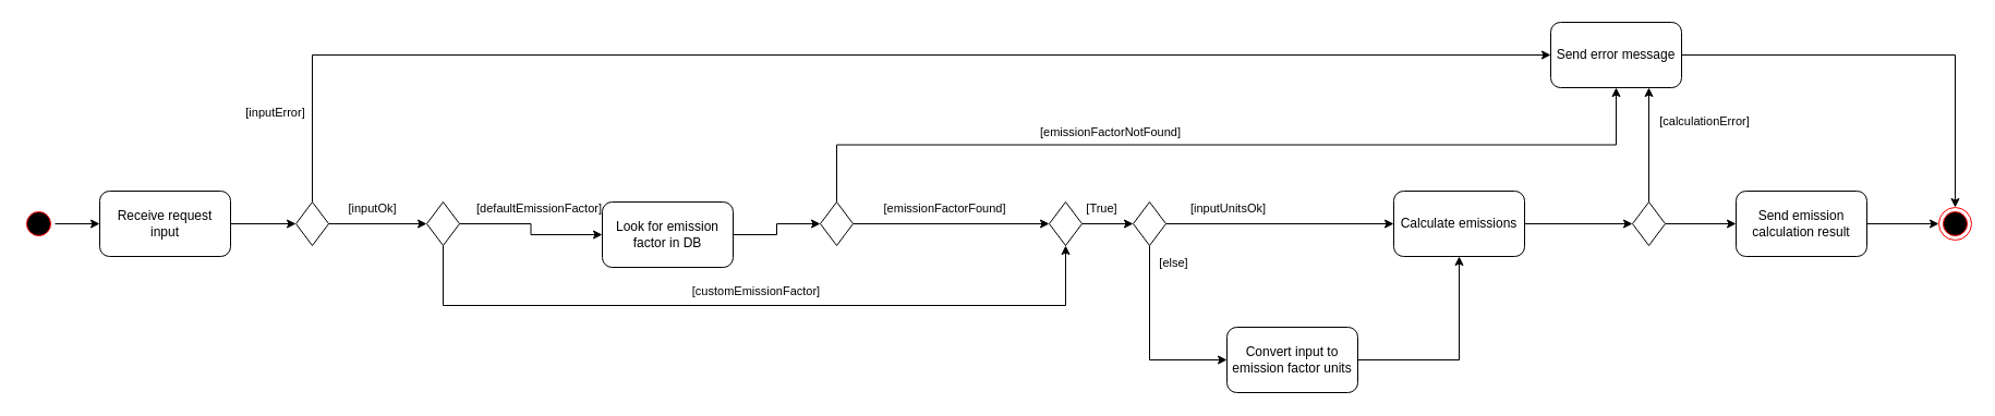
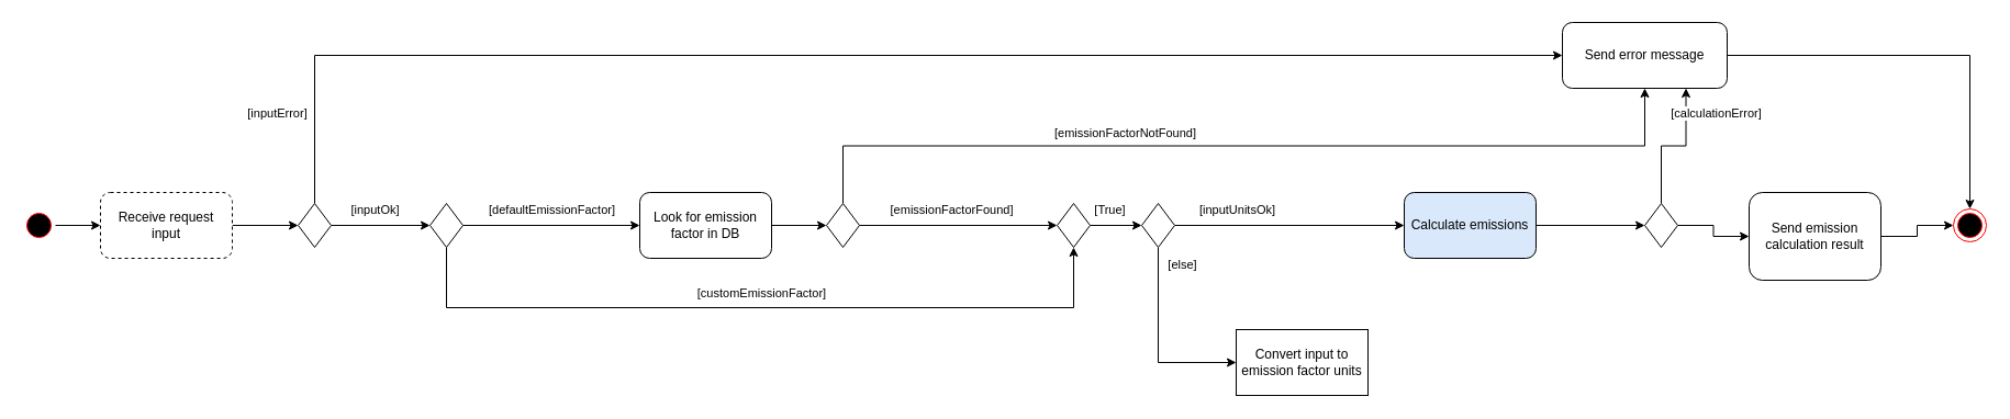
  <mxCell id="0" />
  <mxCell id="1" parent="0" />
  <mxCell id="2" style="edgeStyle=orthogonalEdgeStyle;rounded=0;orthogonalLoop=1;jettySize=auto;html=1;entryX=0.5;entryY=0;entryDx=0;entryDy=0;" edge="1" parent="1" source="3" target="4"><mxGeometry relative="1" as="geometry" /></mxCell>
- <mxCell id="3" value="Send error message" style="rounded=1;whiteSpace=wrap;html=1;" vertex="1" parent="1"><mxGeometry x="1422" y="20" width="120" height="60" as="geometry" /></mxCell>
+ <mxCell id="3" value="Send error message" style="rounded=1;whiteSpace=wrap;html=1;" vertex="1" parent="1"><mxGeometry x="1422" y="20" width="150" height="60" as="geometry" /></mxCell>
  <mxCell id="4" value="" style="ellipse;shape=endState;fillColor=#000000;strokeColor=#ff0000" vertex="1" parent="1"><mxGeometry x="1778" y="190" width="30" height="30" as="geometry" /></mxCell>
  <mxCell id="5" style="edgeStyle=orthogonalEdgeStyle;rounded=0;orthogonalLoop=1;jettySize=auto;html=1;exitX=1;exitY=0.5;exitDx=0;exitDy=0;entryX=0;entryY=0.5;entryDx=0;entryDy=0;" edge="1" parent="1" source="6" target="13"><mxGeometry relative="1" as="geometry" /></mxCell>
- <mxCell id="6" value="Receive request &lt;br&gt;input" style="rounded=1;whiteSpace=wrap;html=1;" vertex="1" parent="1"><mxGeometry x="91" y="175" width="120" height="60" as="geometry" /></mxCell>
+ <mxCell id="6" value="Receive request &lt;br&gt;input" style="rounded=1;whiteSpace=wrap;html=1;dashed=1;" vertex="1" parent="1"><mxGeometry x="91" y="175" width="120" height="60" as="geometry" /></mxCell>
  <mxCell id="7" style="edgeStyle=orthogonalEdgeStyle;rounded=0;orthogonalLoop=1;jettySize=auto;html=1;exitX=1;exitY=0.5;exitDx=0;exitDy=0;entryX=0;entryY=0.5;entryDx=0;entryDy=0;" edge="1" parent="1" source="8" target="6"><mxGeometry relative="1" as="geometry" /></mxCell>
  <mxCell id="8" value="" style="ellipse;shape=startState;fillColor=#000000;strokeColor=#ff0000;" vertex="1" parent="1"><mxGeometry x="20" y="190" width="30" height="30" as="geometry" /></mxCell>
  <mxCell id="9" style="edgeStyle=orthogonalEdgeStyle;rounded=0;orthogonalLoop=1;jettySize=auto;html=1;exitX=0.5;exitY=0;exitDx=0;exitDy=0;entryX=0;entryY=0.5;entryDx=0;entryDy=0;" edge="1" parent="1" source="13" target="3"><mxGeometry relative="1" as="geometry" /></mxCell>
  <mxCell id="10" value="[inputError]" style="edgeLabel;html=1;align=center;verticalAlign=middle;resizable=0;points=[];" vertex="1" connectable="0" parent="9"><mxGeometry x="-0.878" y="-4" relative="1" as="geometry"><mxPoint x="-39" y="-5" as="offset" /></mxGeometry></mxCell>
  <mxCell id="11" style="edgeStyle=orthogonalEdgeStyle;rounded=0;orthogonalLoop=1;jettySize=auto;html=1;exitX=1;exitY=0.5;exitDx=0;exitDy=0;entryX=0;entryY=0.5;entryDx=0;entryDy=0;" edge="1" parent="1" source="13" target="18"><mxGeometry relative="1" as="geometry" /></mxCell>
  <mxCell id="12" value="[inputOk]" style="edgeLabel;html=1;align=center;verticalAlign=middle;resizable=0;points=[];" vertex="1" connectable="0" parent="11"><mxGeometry x="-0.143" y="3" relative="1" as="geometry"><mxPoint y="-12" as="offset" /></mxGeometry></mxCell>
  <mxCell id="13" value="" style="rhombus;whiteSpace=wrap;html=1;" vertex="1" parent="1"><mxGeometry x="271" y="185" width="30" height="40" as="geometry" /></mxCell>
  <mxCell id="14" style="edgeStyle=orthogonalEdgeStyle;rounded=0;orthogonalLoop=1;jettySize=auto;html=1;exitX=1;exitY=0.5;exitDx=0;exitDy=0;entryX=0;entryY=0.5;entryDx=0;entryDy=0;" edge="1" parent="1" source="18" target="20"><mxGeometry relative="1" as="geometry" /></mxCell>
  <mxCell id="15" value="[defaultEmissionFactor]" style="edgeLabel;html=1;align=center;verticalAlign=middle;resizable=0;points=[];" vertex="1" connectable="0" parent="14"><mxGeometry x="-0.244" y="-2" relative="1" as="geometry"><mxPoint x="19" y="-17" as="offset" /></mxGeometry></mxCell>
  <mxCell id="16" style="edgeStyle=orthogonalEdgeStyle;rounded=0;orthogonalLoop=1;jettySize=auto;html=1;entryX=0.5;entryY=1;entryDx=0;entryDy=0;" edge="1" parent="1" source="18" target="41"><mxGeometry relative="1" as="geometry"><Array as="points"><mxPoint x="406" y="280" /><mxPoint x="977" y="280" /></Array></mxGeometry></mxCell>
  <mxCell id="17" value="[customEmissionFactor]" style="edgeLabel;html=1;align=center;verticalAlign=middle;resizable=0;points=[];" vertex="1" connectable="0" parent="16"><mxGeometry x="0.035" y="1" relative="1" as="geometry"><mxPoint x="-11" y="-13" as="offset" /></mxGeometry></mxCell>
  <mxCell id="18" value="" style="rhombus;whiteSpace=wrap;html=1;" vertex="1" parent="1"><mxGeometry x="391" y="185" width="30" height="40" as="geometry" /></mxCell>
  <mxCell id="19" style="edgeStyle=orthogonalEdgeStyle;rounded=0;orthogonalLoop=1;jettySize=auto;html=1;exitX=1;exitY=0.5;exitDx=0;exitDy=0;" edge="1" parent="1" source="20" target="27"><mxGeometry relative="1" as="geometry" /></mxCell>
- <mxCell id="20" value="Look for emission factor in DB" style="rounded=1;whiteSpace=wrap;html=1;" vertex="1" parent="1"><mxGeometry x="552" y="185" width="120" height="60" as="geometry" /></mxCell>
- <mxCell id="21" style="edgeStyle=orthogonalEdgeStyle;rounded=0;orthogonalLoop=1;jettySize=auto;html=1;exitX=1;exitY=0.5;exitDx=0;exitDy=0;" edge="1" parent="1" source="22" target="34"><mxGeometry relative="1" as="geometry" /></mxCell>
- <mxCell id="22" value="Convert input to emission factor units" style="rounded=1;whiteSpace=wrap;html=1;" vertex="1" parent="1"><mxGeometry x="1125" y="300" width="120" height="60" as="geometry" /></mxCell>
+ <mxCell id="20" value="Look for emission factor in DB" style="rounded=1;whiteSpace=wrap;html=1;" vertex="1" parent="1"><mxGeometry x="582" y="175" width="120" height="60" as="geometry" /></mxCell>
+ <mxCell id="22" value="Convert input to emission factor units" style="whiteSpace=wrap;html=1;rounded=0;" vertex="1" parent="1"><mxGeometry x="1125" y="300" width="120" height="60" as="geometry" /></mxCell>
  <mxCell id="23" style="edgeStyle=orthogonalEdgeStyle;rounded=0;orthogonalLoop=1;jettySize=auto;html=1;exitX=0.5;exitY=0;exitDx=0;exitDy=0;" edge="1" parent="1" source="27" target="3"><mxGeometry relative="1" as="geometry" /></mxCell>
  <mxCell id="24" value="[emissionFactorNotFound]" style="edgeLabel;html=1;align=center;verticalAlign=middle;resizable=0;points=[];" vertex="1" connectable="0" parent="23"><mxGeometry x="-0.263" y="1" relative="1" as="geometry"><mxPoint x="1" y="-11" as="offset" /></mxGeometry></mxCell>
  <mxCell id="25" style="edgeStyle=orthogonalEdgeStyle;rounded=0;orthogonalLoop=1;jettySize=auto;html=1;exitX=1;exitY=0.5;exitDx=0;exitDy=0;entryX=0;entryY=0.5;entryDx=0;entryDy=0;" edge="1" parent="1" source="27" target="41"><mxGeometry relative="1" as="geometry" /></mxCell>
  <mxCell id="26" value="[emissionFactorFound]" style="edgeLabel;html=1;align=center;verticalAlign=middle;resizable=0;points=[];" vertex="1" connectable="0" parent="25"><mxGeometry x="-0.08" relative="1" as="geometry"><mxPoint y="-15" as="offset" /></mxGeometry></mxCell>
  <mxCell id="27" value="" style="rhombus;whiteSpace=wrap;html=1;" vertex="1" parent="1"><mxGeometry x="752" y="185" width="30" height="40" as="geometry" /></mxCell>
  <mxCell id="28" style="edgeStyle=orthogonalEdgeStyle;rounded=0;orthogonalLoop=1;jettySize=auto;html=1;entryX=0;entryY=0.5;entryDx=0;entryDy=0;" edge="1" parent="1" source="32" target="34"><mxGeometry relative="1" as="geometry" /></mxCell>
  <mxCell id="29" value="[inputUnitsOk]" style="edgeLabel;html=1;align=center;verticalAlign=middle;resizable=0;points=[];" vertex="1" connectable="0" parent="28"><mxGeometry x="0.04" y="-1" relative="1" as="geometry"><mxPoint x="-53" y="-16" as="offset" /></mxGeometry></mxCell>
  <mxCell id="30" style="edgeStyle=orthogonalEdgeStyle;rounded=0;orthogonalLoop=1;jettySize=auto;html=1;exitX=0.5;exitY=1;exitDx=0;exitDy=0;entryX=0;entryY=0.5;entryDx=0;entryDy=0;" edge="1" parent="1" source="32" target="22"><mxGeometry relative="1" as="geometry" /></mxCell>
  <mxCell id="31" value="[else]" style="edgeLabel;html=1;align=center;verticalAlign=middle;resizable=0;points=[];rotation=0;" vertex="1" connectable="0" parent="30"><mxGeometry x="-0.788" y="-2" relative="1" as="geometry"><mxPoint x="23" y="-4" as="offset" /></mxGeometry></mxCell>
  <mxCell id="32" value="" style="rhombus;whiteSpace=wrap;html=1;" vertex="1" parent="1"><mxGeometry x="1039" y="185" width="30" height="40" as="geometry" /></mxCell>
  <mxCell id="33" style="edgeStyle=orthogonalEdgeStyle;rounded=0;orthogonalLoop=1;jettySize=auto;html=1;exitX=1;exitY=0.5;exitDx=0;exitDy=0;entryX=0;entryY=0.5;entryDx=0;entryDy=0;" edge="1" parent="1" source="34" target="38"><mxGeometry relative="1" as="geometry" /></mxCell>
- <mxCell id="34" value="Calculate emissions" style="rounded=1;whiteSpace=wrap;html=1;" vertex="1" parent="1"><mxGeometry x="1278" y="175" width="120" height="60" as="geometry" /></mxCell>
+ <mxCell id="34" value="Calculate emissions" style="rounded=1;whiteSpace=wrap;html=1;fillColor=#dae8fc;" vertex="1" parent="1"><mxGeometry x="1278" y="175" width="120" height="60" as="geometry" /></mxCell>
  <mxCell id="35" style="edgeStyle=orthogonalEdgeStyle;rounded=0;orthogonalLoop=1;jettySize=auto;html=1;exitX=0.5;exitY=0;exitDx=0;exitDy=0;entryX=0.75;entryY=1;entryDx=0;entryDy=0;" edge="1" parent="1" source="38" target="3"><mxGeometry relative="1" as="geometry" /></mxCell>
  <mxCell id="36" value="[calculationError]" style="edgeLabel;html=1;align=center;verticalAlign=middle;resizable=0;points=[];" vertex="1" connectable="0" parent="35"><mxGeometry x="-0.166" y="-1" relative="1" as="geometry"><mxPoint x="49" y="-31" as="offset" /></mxGeometry></mxCell>
  <mxCell id="37" style="edgeStyle=orthogonalEdgeStyle;rounded=0;orthogonalLoop=1;jettySize=auto;html=1;exitX=1;exitY=0.5;exitDx=0;exitDy=0;entryX=0;entryY=0.5;entryDx=0;entryDy=0;" edge="1" parent="1" source="38" target="43"><mxGeometry relative="1" as="geometry" /></mxCell>
  <mxCell id="38" value="" style="rhombus;whiteSpace=wrap;html=1;" vertex="1" parent="1"><mxGeometry x="1497" y="185" width="30" height="40" as="geometry" /></mxCell>
  <mxCell id="39" style="edgeStyle=orthogonalEdgeStyle;rounded=0;orthogonalLoop=1;jettySize=auto;html=1;" edge="1" parent="1" source="41" target="32"><mxGeometry relative="1" as="geometry" /></mxCell>
  <mxCell id="40" value="[True]" style="edgeLabel;html=1;align=center;verticalAlign=middle;resizable=0;points=[];" vertex="1" connectable="0" parent="39"><mxGeometry x="-0.044" y="1" relative="1" as="geometry"><mxPoint x="-5" y="-14" as="offset" /></mxGeometry></mxCell>
  <mxCell id="41" value="" style="rhombus;whiteSpace=wrap;html=1;" vertex="1" parent="1"><mxGeometry x="962" y="185" width="30" height="40" as="geometry" /></mxCell>
  <mxCell id="42" style="edgeStyle=orthogonalEdgeStyle;rounded=0;orthogonalLoop=1;jettySize=auto;html=1;exitX=1;exitY=0.5;exitDx=0;exitDy=0;entryX=0;entryY=0.5;entryDx=0;entryDy=0;" edge="1" parent="1" source="43" target="4"><mxGeometry relative="1" as="geometry" /></mxCell>
- <mxCell id="43" value="Send emission calculation result" style="rounded=1;whiteSpace=wrap;html=1;" vertex="1" parent="1"><mxGeometry x="1592" y="175" width="120" height="60" as="geometry" /></mxCell>
+ <mxCell id="43" value="Send emission calculation result" style="rounded=1;whiteSpace=wrap;html=1;" vertex="1" parent="1"><mxGeometry x="1592" y="175" width="120" height="80" as="geometry" /></mxCell>
